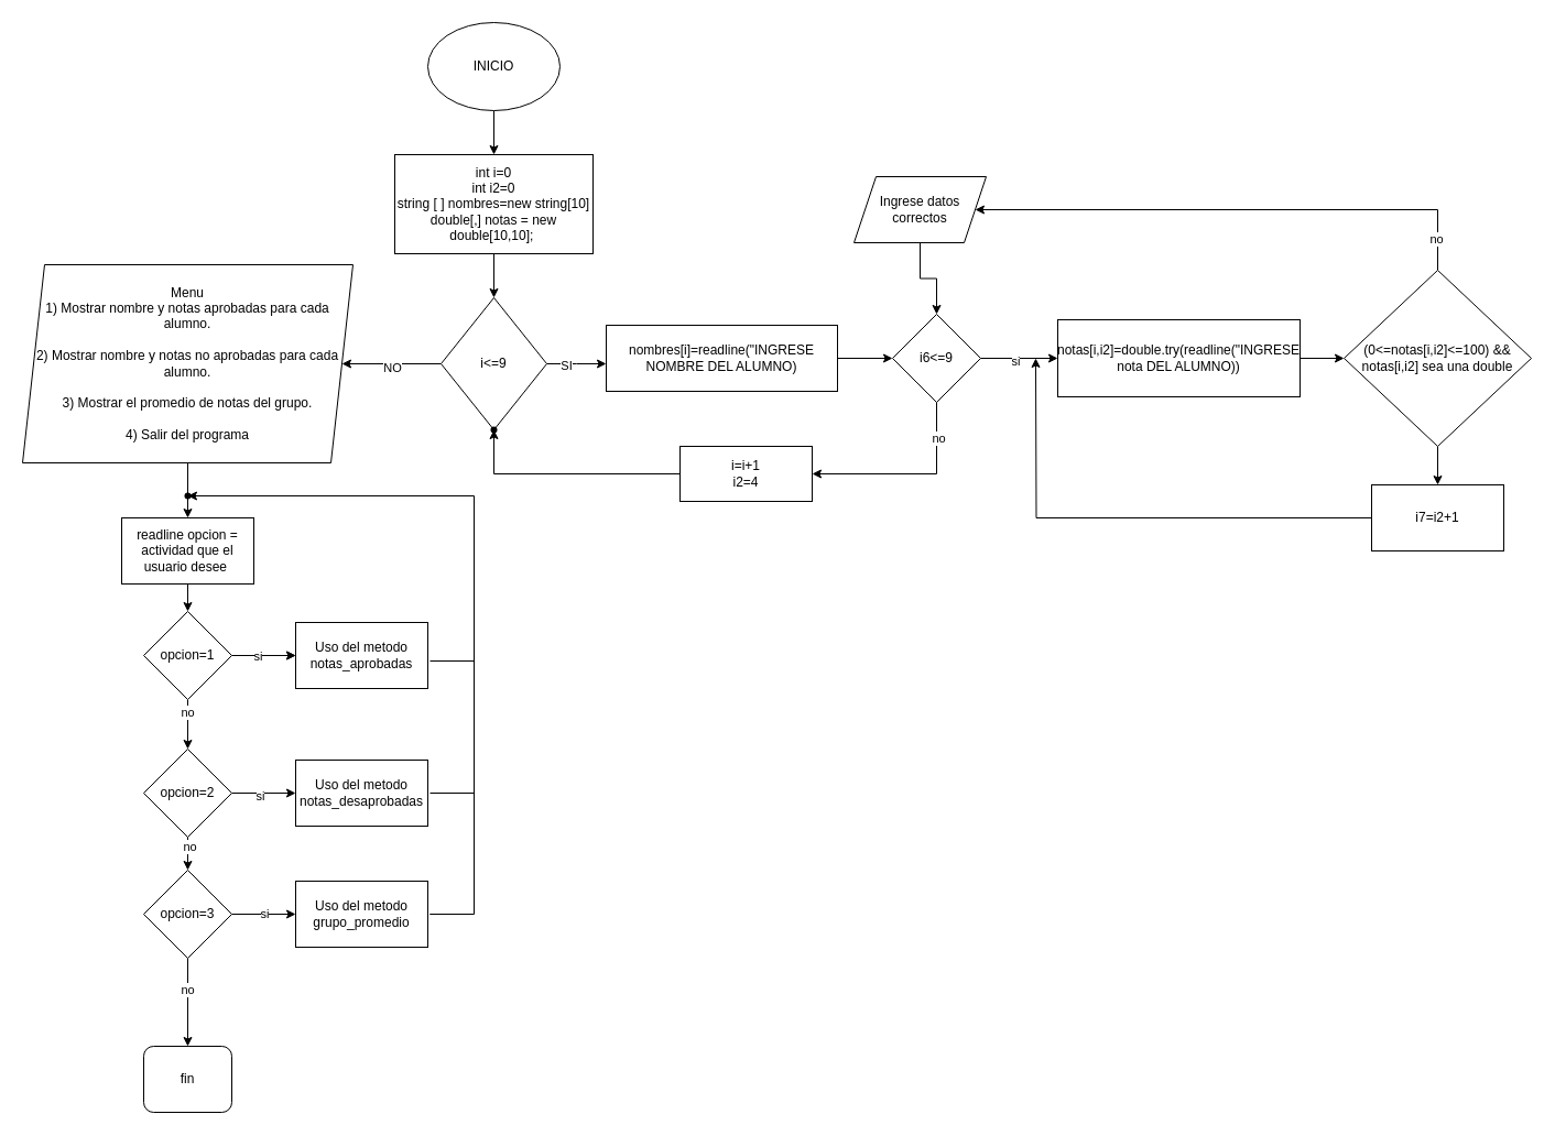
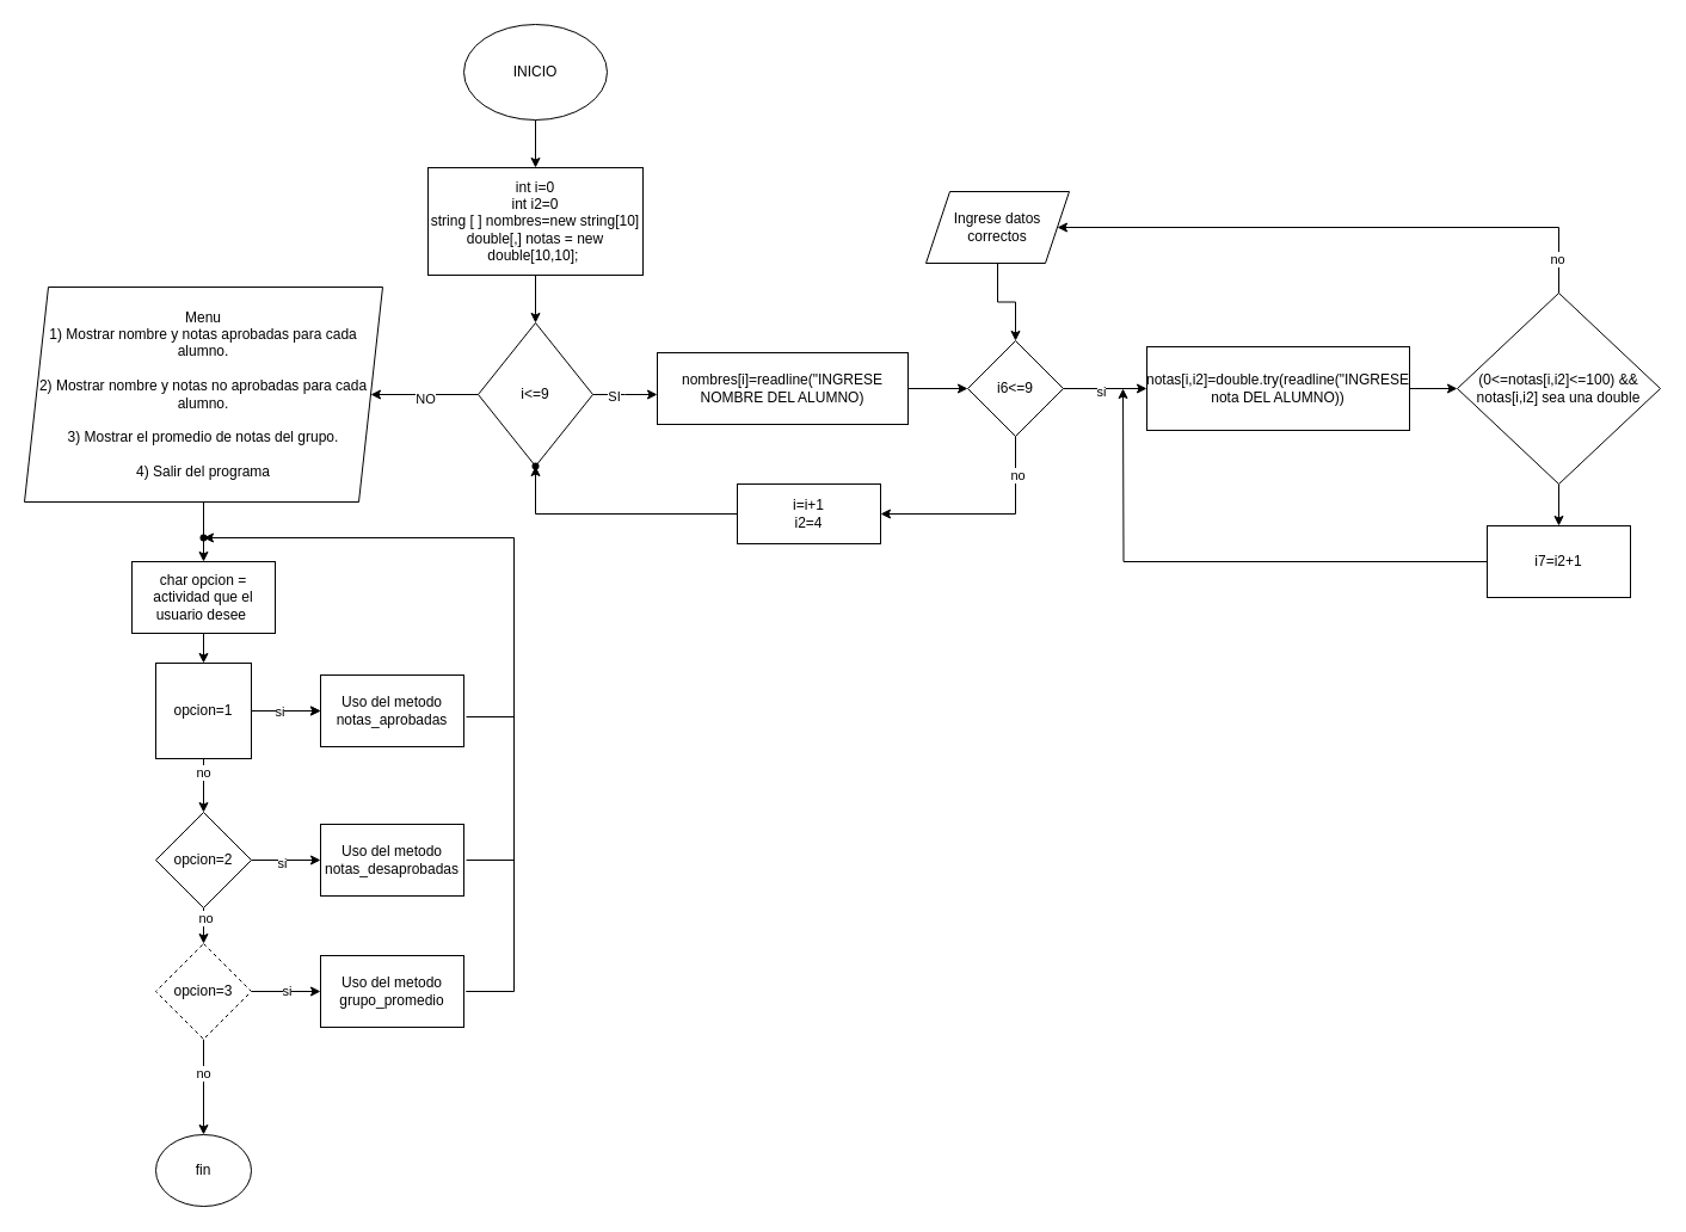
  <mxCell id="0" />
  <mxCell id="1" parent="0" />
  <mxCell id="2" value="" style="edgeStyle=orthogonalEdgeStyle;rounded=0;orthogonalLoop=1;jettySize=auto;html=1;" edge="1" parent="1" source="3" target="5"><mxGeometry relative="1" as="geometry" /></mxCell>
  <mxCell id="3" value="INICIO" style="ellipse;whiteSpace=wrap;html=1;" vertex="1" parent="1"><mxGeometry x="388" y="20" width="120" height="80" as="geometry" /></mxCell>
  <mxCell id="4" value="" style="edgeStyle=orthogonalEdgeStyle;rounded=0;orthogonalLoop=1;jettySize=auto;html=1;" edge="1" parent="1" source="5" target="10"><mxGeometry relative="1" as="geometry" /></mxCell>
  <mxCell id="5" value="int i=0&lt;div&gt;int i2=0&lt;/div&gt;&lt;div&gt;string [ ] nombres=new string[10]&lt;br&gt;&lt;div&gt;&lt;div&gt;double[,] notas = new double[10,10];&amp;nbsp;&lt;/div&gt;&lt;/div&gt;&lt;/div&gt;" style="rounded=0;whiteSpace=wrap;html=1;" vertex="1" parent="1"><mxGeometry x="358" y="140" width="180" height="90" as="geometry" /></mxCell>
  <mxCell id="6" value="" style="edgeStyle=orthogonalEdgeStyle;rounded=0;orthogonalLoop=1;jettySize=auto;html=1;" edge="1" parent="1" source="10"><mxGeometry relative="1" as="geometry"><mxPoint x="550" y="330" as="targetPoint" /></mxGeometry></mxCell>
  <mxCell id="7" value="SI" style="edgeLabel;html=1;align=center;verticalAlign=middle;resizable=0;points=[];" vertex="1" connectable="0" parent="6"><mxGeometry x="-0.366" y="-1" relative="1" as="geometry"><mxPoint as="offset" /></mxGeometry></mxCell>
  <mxCell id="8" value="" style="edgeStyle=orthogonalEdgeStyle;rounded=0;orthogonalLoop=1;jettySize=auto;html=1;" edge="1" parent="1" source="10" target="25"><mxGeometry relative="1" as="geometry" /></mxCell>
  <mxCell id="9" value="NO" style="edgeLabel;html=1;align=center;verticalAlign=middle;resizable=0;points=[];" vertex="1" connectable="0" parent="8"><mxGeometry x="-0.009" y="3" relative="1" as="geometry"><mxPoint as="offset" /></mxGeometry></mxCell>
  <mxCell id="10" value="i&amp;lt;=9" style="rhombus;whiteSpace=wrap;html=1;" vertex="1" parent="1"><mxGeometry x="400" y="270" width="96" height="120" as="geometry" /></mxCell>
  <mxCell id="11" value="" style="edgeStyle=orthogonalEdgeStyle;rounded=0;orthogonalLoop=1;jettySize=auto;html=1;" edge="1" parent="1" source="12" target="28"><mxGeometry relative="1" as="geometry" /></mxCell>
  <mxCell id="12" value="nombres[i]=readline(&quot;INGRESE NOMBRE DEL ALUMNO)" style="rounded=0;whiteSpace=wrap;html=1;" vertex="1" parent="1"><mxGeometry x="550" y="295" width="210" height="60" as="geometry" /></mxCell>
  <mxCell id="13" value="" style="edgeStyle=orthogonalEdgeStyle;rounded=0;orthogonalLoop=1;jettySize=auto;html=1;" edge="1" parent="1" source="14" target="18"><mxGeometry relative="1" as="geometry" /></mxCell>
  <mxCell id="14" value="notas[i,i2]=double.try(readline(&quot;INGRESE nota DEL ALUMNO))" style="rounded=0;whiteSpace=wrap;html=1;" vertex="1" parent="1"><mxGeometry x="960" y="290" width="220" height="70" as="geometry" /></mxCell>
  <mxCell id="15" value="" style="edgeStyle=orthogonalEdgeStyle;rounded=0;orthogonalLoop=1;jettySize=auto;html=1;entryX=1;entryY=0.5;entryDx=0;entryDy=0;exitX=0.5;exitY=0;exitDx=0;exitDy=0;" edge="1" parent="1" source="18" target="20"><mxGeometry relative="1" as="geometry"><Array as="points"><mxPoint x="1305" y="190" /></Array></mxGeometry></mxCell>
  <mxCell id="16" value="no" style="edgeLabel;html=1;align=center;verticalAlign=middle;resizable=0;points=[];" vertex="1" connectable="0" parent="15"><mxGeometry x="-0.878" y="2" relative="1" as="geometry"><mxPoint as="offset" /></mxGeometry></mxCell>
  <mxCell id="17" value="" style="edgeStyle=orthogonalEdgeStyle;rounded=0;orthogonalLoop=1;jettySize=auto;html=1;" edge="1" parent="1" source="18" target="23"><mxGeometry relative="1" as="geometry" /></mxCell>
  <mxCell id="18" value="(0&amp;lt;=notas[i,i2]&amp;lt;=100) &amp;amp;&amp;amp;&lt;div&gt;notas[i,i2] sea una double&lt;/div&gt;" style="rhombus;whiteSpace=wrap;html=1;" vertex="1" parent="1"><mxGeometry x="1220" y="245" width="170" height="160" as="geometry" /></mxCell>
  <mxCell id="19" value="" style="edgeStyle=orthogonalEdgeStyle;rounded=0;orthogonalLoop=1;jettySize=auto;html=1;" edge="1" parent="1" source="20" target="28"><mxGeometry relative="1" as="geometry" /></mxCell>
  <mxCell id="20" value="Ingrese datos correctos" style="shape=parallelogram;perimeter=parallelogramPerimeter;whiteSpace=wrap;html=1;fixedSize=1;" vertex="1" parent="1"><mxGeometry x="775" y="160" width="120" height="60" as="geometry" /></mxCell>
  <mxCell id="21" value="" style="shape=waypoint;sketch=0;size=6;pointerEvents=1;points=[];fillColor=default;resizable=0;rotatable=0;perimeter=centerPerimeter;snapToPoint=1;" vertex="1" parent="1"><mxGeometry x="438" y="380" width="20" height="20" as="geometry" /></mxCell>
  <mxCell id="22" value="" style="edgeStyle=orthogonalEdgeStyle;rounded=0;orthogonalLoop=1;jettySize=auto;html=1;" edge="1" parent="1" source="23"><mxGeometry relative="1" as="geometry"><mxPoint x="940" y="325" as="targetPoint" /></mxGeometry></mxCell>
  <mxCell id="23" value="i7=i2+1" style="whiteSpace=wrap;html=1;" vertex="1" parent="1"><mxGeometry x="1245" y="440" width="120" height="60" as="geometry" /></mxCell>
  <mxCell id="24" value="" style="edgeStyle=orthogonalEdgeStyle;rounded=0;orthogonalLoop=1;jettySize=auto;html=1;" edge="1" parent="1" source="25" target="34"><mxGeometry relative="1" as="geometry" /></mxCell>
  <mxCell id="25" value="&lt;div&gt;Menu&lt;/div&gt;&lt;div&gt;1) Mostrar nombre y notas aprobadas para cada alumno.&lt;/div&gt;&lt;div&gt;&lt;br&gt;&lt;/div&gt;&lt;div&gt;2) Mostrar nombre y notas no aprobadas para cada alumno.&lt;/div&gt;&lt;div&gt;&lt;br&gt;&lt;/div&gt;&lt;div&gt;3) Mostrar el promedio de notas del grupo.&lt;/div&gt;&lt;div&gt;&lt;br&gt;&lt;/div&gt;&lt;div&gt;4) Salir del programa&lt;/div&gt;" style="shape=parallelogram;perimeter=parallelogramPerimeter;whiteSpace=wrap;html=1;fixedSize=1;" vertex="1" parent="1"><mxGeometry x="20" y="240" width="300" height="180" as="geometry" /></mxCell>
  <mxCell id="26" value="" style="edgeStyle=orthogonalEdgeStyle;rounded=0;orthogonalLoop=1;jettySize=auto;html=1;entryX=1;entryY=0.5;entryDx=0;entryDy=0;" edge="1" parent="1" source="28" target="31"><mxGeometry relative="1" as="geometry"><mxPoint x="860" y="460" as="targetPoint" /><Array as="points"><mxPoint x="850" y="430" /></Array></mxGeometry></mxCell>
  <mxCell id="27" value="no" style="edgeLabel;html=1;align=center;verticalAlign=middle;resizable=0;points=[];" vertex="1" connectable="0" parent="26"><mxGeometry x="-0.638" y="1" relative="1" as="geometry"><mxPoint as="offset" /></mxGeometry></mxCell>
  <mxCell id="28" value="i6&amp;lt;=9" style="rhombus;whiteSpace=wrap;html=1;" vertex="1" parent="1"><mxGeometry x="810" y="285" width="80" height="80" as="geometry" /></mxCell>
  <mxCell id="29" value="" style="edgeStyle=orthogonalEdgeStyle;rounded=0;orthogonalLoop=1;jettySize=auto;html=1;entryX=0;entryY=0.5;entryDx=0;entryDy=0;" edge="1" parent="1" source="28" target="14"><mxGeometry relative="1" as="geometry"><mxPoint x="890" y="325" as="sourcePoint" /><mxPoint x="940" y="325" as="targetPoint" /></mxGeometry></mxCell>
  <mxCell id="30" value="si" style="edgeLabel;html=1;align=center;verticalAlign=middle;resizable=0;points=[];" vertex="1" connectable="0" parent="29"><mxGeometry x="-0.12" y="-2" relative="1" as="geometry"><mxPoint as="offset" /></mxGeometry></mxCell>
  <mxCell id="31" value="i=i+1&lt;div&gt;i2=4&lt;/div&gt;" style="whiteSpace=wrap;html=1;" vertex="1" parent="1"><mxGeometry x="617" y="405" width="120" height="50" as="geometry" /></mxCell>
  <mxCell id="32" style="edgeStyle=orthogonalEdgeStyle;rounded=0;orthogonalLoop=1;jettySize=auto;html=1;entryX=0.476;entryY=1.035;entryDx=0;entryDy=0;entryPerimeter=0;" edge="1" parent="1" source="31" target="21"><mxGeometry relative="1" as="geometry" /></mxCell>
  <mxCell id="33" value="" style="edgeStyle=orthogonalEdgeStyle;rounded=0;orthogonalLoop=1;jettySize=auto;html=1;" edge="1" parent="1" source="34" target="40"><mxGeometry relative="1" as="geometry" /></mxCell>
- <mxCell id="34" value="readline opcion = actividad que el usuario desee&amp;nbsp;" style="rounded=0;whiteSpace=wrap;html=1;" vertex="1" parent="1"><mxGeometry x="110" y="470" width="120" height="60" as="geometry" /></mxCell>
+ <mxCell id="34" value="char opcion = actividad que el usuario desee&amp;nbsp;" style="rounded=0;whiteSpace=wrap;html=1;" vertex="1" parent="1"><mxGeometry x="110" y="470" width="120" height="60" as="geometry" /></mxCell>
  <mxCell id="35" value="" style="edgeStyle=orthogonalEdgeStyle;rounded=0;orthogonalLoop=1;jettySize=auto;html=1;" edge="1" parent="1" source="40" target="45"><mxGeometry relative="1" as="geometry" /></mxCell>
  <mxCell id="36" value="no" style="edgeLabel;html=1;align=center;verticalAlign=middle;resizable=0;points=[];" vertex="1" connectable="0" parent="35"><mxGeometry x="-0.519" y="-1" relative="1" as="geometry"><mxPoint as="offset" /></mxGeometry></mxCell>
  <mxCell id="37" value="" style="edgeStyle=orthogonalEdgeStyle;rounded=0;orthogonalLoop=1;jettySize=auto;html=1;" edge="1" parent="1" source="40" target="52"><mxGeometry relative="1" as="geometry" /></mxCell>
  <mxCell id="38" value="" style="edgeStyle=orthogonalEdgeStyle;rounded=0;orthogonalLoop=1;jettySize=auto;html=1;" edge="1" parent="1" source="40" target="52"><mxGeometry relative="1" as="geometry" /></mxCell>
  <mxCell id="39" value="si" style="edgeLabel;html=1;align=center;verticalAlign=middle;resizable=0;points=[];" vertex="1" connectable="0" parent="38"><mxGeometry x="-0.213" relative="1" as="geometry"><mxPoint as="offset" /></mxGeometry></mxCell>
- <mxCell id="40" value="opcion=1" style="rhombus;whiteSpace=wrap;html=1;" vertex="1" parent="1"><mxGeometry x="130" y="555" width="80" height="80" as="geometry" /></mxCell>
+ <mxCell id="40" value="opcion=1" style="whiteSpace=wrap;html=1;rounded=0;" vertex="1" parent="1"><mxGeometry x="130" y="555" width="80" height="80" as="geometry" /></mxCell>
  <mxCell id="41" value="" style="edgeStyle=orthogonalEdgeStyle;rounded=0;orthogonalLoop=1;jettySize=auto;html=1;" edge="1" parent="1" source="45" target="50"><mxGeometry relative="1" as="geometry" /></mxCell>
  <mxCell id="42" value="no" style="edgeLabel;html=1;align=center;verticalAlign=middle;resizable=0;points=[];" vertex="1" connectable="0" parent="41"><mxGeometry x="-0.673" y="1" relative="1" as="geometry"><mxPoint as="offset" /></mxGeometry></mxCell>
  <mxCell id="43" value="" style="edgeStyle=orthogonalEdgeStyle;rounded=0;orthogonalLoop=1;jettySize=auto;html=1;" edge="1" parent="1" source="45" target="53"><mxGeometry relative="1" as="geometry" /></mxCell>
  <mxCell id="44" value="si" style="edgeLabel;html=1;align=center;verticalAlign=middle;resizable=0;points=[];" vertex="1" connectable="0" parent="43"><mxGeometry x="-0.132" y="-2" relative="1" as="geometry"><mxPoint as="offset" /></mxGeometry></mxCell>
  <mxCell id="45" value="opcion=2" style="rhombus;whiteSpace=wrap;html=1;" vertex="1" parent="1"><mxGeometry x="130" y="680" width="80" height="80" as="geometry" /></mxCell>
  <mxCell id="46" value="" style="edgeStyle=orthogonalEdgeStyle;rounded=0;orthogonalLoop=1;jettySize=auto;html=1;" edge="1" parent="1" source="50" target="54"><mxGeometry relative="1" as="geometry" /></mxCell>
  <mxCell id="47" value="si" style="edgeLabel;html=1;align=center;verticalAlign=middle;resizable=0;points=[];" vertex="1" connectable="0" parent="46"><mxGeometry x="-0.01" y="1" relative="1" as="geometry"><mxPoint as="offset" /></mxGeometry></mxCell>
  <mxCell id="48" value="" style="edgeStyle=orthogonalEdgeStyle;rounded=0;orthogonalLoop=1;jettySize=auto;html=1;" edge="1" parent="1" source="50" target="55"><mxGeometry relative="1" as="geometry" /></mxCell>
  <mxCell id="49" value="no" style="edgeLabel;html=1;align=center;verticalAlign=middle;resizable=0;points=[];" vertex="1" connectable="0" parent="48"><mxGeometry x="-0.298" y="-1" relative="1" as="geometry"><mxPoint as="offset" /></mxGeometry></mxCell>
- <mxCell id="50" value="opcion=3" style="rhombus;whiteSpace=wrap;html=1;" vertex="1" parent="1"><mxGeometry x="130" y="790" width="80" height="80" as="geometry" /></mxCell>
+ <mxCell id="50" value="opcion=3" style="rhombus;whiteSpace=wrap;html=1;dashed=1;" vertex="1" parent="1"><mxGeometry x="130" y="790" width="80" height="80" as="geometry" /></mxCell>
  <mxCell id="51" value="" style="edgeStyle=orthogonalEdgeStyle;rounded=0;orthogonalLoop=1;jettySize=auto;html=1;entryX=0.779;entryY=0.193;entryDx=0;entryDy=0;entryPerimeter=0;" edge="1" parent="1" target="56"><mxGeometry relative="1" as="geometry"><mxPoint x="400" y="830" as="sourcePoint" /><mxPoint x="370" y="430" as="targetPoint" /><Array as="points"><mxPoint x="390" y="830" /><mxPoint x="390" y="830" /><mxPoint x="430" y="830" /><mxPoint x="430" y="450" /></Array></mxGeometry></mxCell>
  <mxCell id="52" value="Uso del metodo notas_aprobadas" style="rounded=0;whiteSpace=wrap;html=1;" vertex="1" parent="1"><mxGeometry x="268" y="565" width="120" height="60" as="geometry" /></mxCell>
  <mxCell id="53" value="Uso del metodo notas_desaprobadas" style="rounded=0;whiteSpace=wrap;html=1;" vertex="1" parent="1"><mxGeometry x="268" y="690" width="120" height="60" as="geometry" /></mxCell>
  <mxCell id="54" value="Uso del metodo grupo_promedio" style="rounded=0;whiteSpace=wrap;html=1;" vertex="1" parent="1"><mxGeometry x="268" y="800" width="120" height="60" as="geometry" /></mxCell>
- <mxCell id="55" value="fin" style="whiteSpace=wrap;html=1;rounded=1;" vertex="1" parent="1"><mxGeometry x="130" y="950" width="80" height="60" as="geometry" /></mxCell>
+ <mxCell id="55" value="fin" style="ellipse;whiteSpace=wrap;html=1;" vertex="1" parent="1"><mxGeometry x="130" y="950" width="80" height="60" as="geometry" /></mxCell>
  <mxCell id="56" value="" style="shape=waypoint;sketch=0;size=6;pointerEvents=1;points=[];fillColor=default;resizable=0;rotatable=0;perimeter=centerPerimeter;snapToPoint=1;rounded=0;" vertex="1" parent="1"><mxGeometry x="160" y="440" width="20" height="20" as="geometry" /></mxCell>
  <mxCell id="57" value="" style="endArrow=none;html=1;rounded=0;" edge="1" parent="1"><mxGeometry width="50" height="50" relative="1" as="geometry"><mxPoint x="390" y="600" as="sourcePoint" /><mxPoint x="430" y="600" as="targetPoint" /></mxGeometry></mxCell>
  <mxCell id="58" value="" style="endArrow=none;html=1;rounded=0;" edge="1" parent="1"><mxGeometry width="50" height="50" relative="1" as="geometry"><mxPoint x="390" y="720" as="sourcePoint" /><mxPoint x="430" y="720" as="targetPoint" /></mxGeometry></mxCell>
